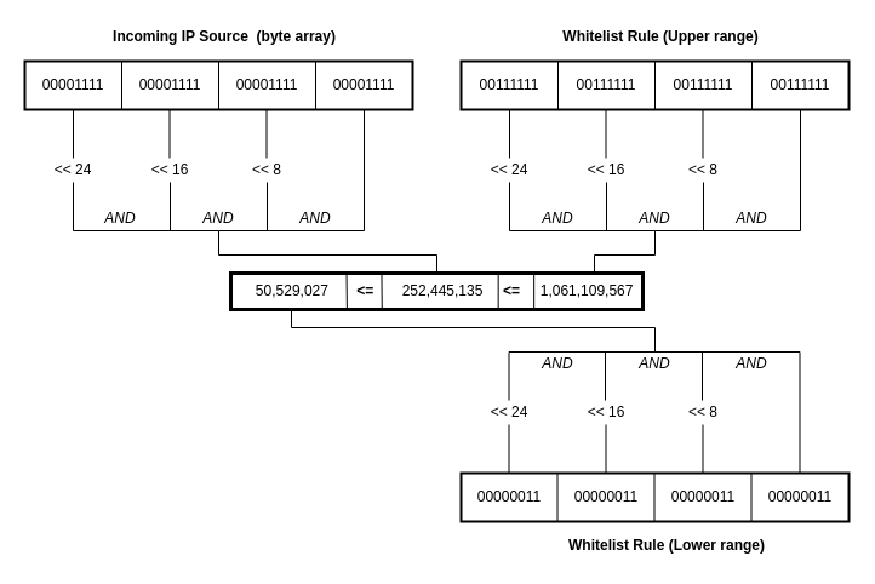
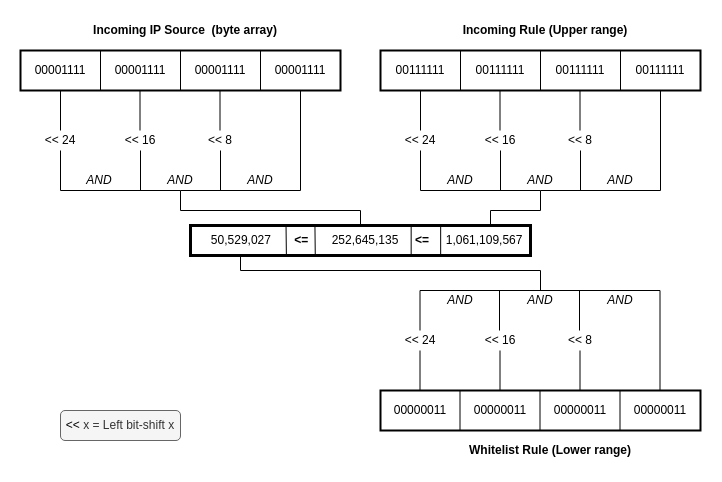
  <mxCell id="0" />
  <mxCell id="1" parent="0" />
  <mxCell id="2" value="" style="rounded=0;whiteSpace=wrap;html=1;strokeWidth=2;" vertex="1" parent="1"><mxGeometry x="20" y="50" width="320" height="40" as="geometry" /></mxCell>
  <mxCell id="3" value="" style="endArrow=none;html=1;entryX=0.25;entryY=1;entryDx=0;entryDy=0;exitX=0.25;exitY=0;exitDx=0;exitDy=0;" edge="1" parent="1"><mxGeometry width="50" height="50" relative="1" as="geometry"><mxPoint x="100" y="50" as="sourcePoint" /><mxPoint x="100" y="90" as="targetPoint" /></mxGeometry></mxCell>
  <mxCell id="4" value="00001111" style="text;html=1;strokeColor=none;fillColor=none;align=center;verticalAlign=middle;whiteSpace=wrap;rounded=0;" vertex="1" parent="1"><mxGeometry x="30" y="60" width="60" height="20" as="geometry" /></mxCell>
  <mxCell id="5" value="" style="endArrow=none;html=1;entryX=0.25;entryY=1;entryDx=0;entryDy=0;exitX=0.25;exitY=0;exitDx=0;exitDy=0;" edge="1" parent="1"><mxGeometry width="50" height="50" relative="1" as="geometry"><mxPoint x="180" y="50" as="sourcePoint" /><mxPoint x="180" y="90" as="targetPoint" /></mxGeometry></mxCell>
  <mxCell id="6" value="" style="endArrow=none;html=1;entryX=0.25;entryY=1;entryDx=0;entryDy=0;exitX=0.25;exitY=0;exitDx=0;exitDy=0;" edge="1" parent="1"><mxGeometry width="50" height="50" relative="1" as="geometry"><mxPoint x="260" y="50" as="sourcePoint" /><mxPoint x="260" y="90" as="targetPoint" /></mxGeometry></mxCell>
  <mxCell id="7" value="00001111" style="text;html=1;strokeColor=none;fillColor=none;align=center;verticalAlign=middle;whiteSpace=wrap;rounded=0;" vertex="1" parent="1"><mxGeometry x="110" y="60" width="60" height="20" as="geometry" /></mxCell>
  <mxCell id="8" value="00001111" style="text;html=1;strokeColor=none;fillColor=none;align=center;verticalAlign=middle;whiteSpace=wrap;rounded=0;" vertex="1" parent="1"><mxGeometry x="190" y="60" width="60" height="20" as="geometry" /></mxCell>
  <mxCell id="9" value="00001111" style="text;html=1;strokeColor=none;fillColor=none;align=center;verticalAlign=middle;whiteSpace=wrap;rounded=0;" vertex="1" parent="1"><mxGeometry x="270" y="60" width="60" height="20" as="geometry" /></mxCell>
  <mxCell id="10" value="" style="endArrow=none;html=1;" edge="1" parent="1"><mxGeometry width="50" height="50" relative="1" as="geometry"><mxPoint x="60" y="130" as="sourcePoint" /><mxPoint x="60" y="90" as="targetPoint" /></mxGeometry></mxCell>
  <mxCell id="11" value="&amp;lt;&amp;lt; 24" style="text;html=1;strokeColor=none;fillColor=none;align=center;verticalAlign=middle;whiteSpace=wrap;rounded=0;" vertex="1" parent="1"><mxGeometry x="20" y="130" width="80" height="20" as="geometry" /></mxCell>
  <mxCell id="12" value="&amp;lt;&amp;lt;&amp;nbsp;16" style="text;html=1;strokeColor=none;fillColor=none;align=center;verticalAlign=middle;whiteSpace=wrap;rounded=0;" vertex="1" parent="1"><mxGeometry x="100" y="130" width="80" height="20" as="geometry" /></mxCell>
  <mxCell id="13" value="&amp;lt;&amp;lt;&amp;nbsp;8" style="text;html=1;strokeColor=none;fillColor=none;align=center;verticalAlign=middle;whiteSpace=wrap;rounded=0;" vertex="1" parent="1"><mxGeometry x="180" y="130" width="80" height="20" as="geometry" /></mxCell>
  <mxCell id="14" value="" style="endArrow=none;html=1;" edge="1" parent="1"><mxGeometry width="50" height="50" relative="1" as="geometry"><mxPoint x="139.5" y="130" as="sourcePoint" /><mxPoint x="139.5" y="90" as="targetPoint" /></mxGeometry></mxCell>
  <mxCell id="15" value="" style="endArrow=none;html=1;" edge="1" parent="1"><mxGeometry width="50" height="50" relative="1" as="geometry"><mxPoint x="219.5" y="130" as="sourcePoint" /><mxPoint x="219.5" y="90" as="targetPoint" /></mxGeometry></mxCell>
  <mxCell id="16" value="" style="endArrow=none;html=1;" edge="1" parent="1"><mxGeometry width="50" height="50" relative="1" as="geometry"><mxPoint x="300" y="190" as="sourcePoint" /><mxPoint x="300" y="90" as="targetPoint" /></mxGeometry></mxCell>
  <mxCell id="17" value="" style="endArrow=none;html=1;" edge="1" parent="1"><mxGeometry width="50" height="50" relative="1" as="geometry"><mxPoint x="60" y="190" as="sourcePoint" /><mxPoint x="60" y="150" as="targetPoint" /></mxGeometry></mxCell>
  <mxCell id="18" value="" style="endArrow=none;html=1;" edge="1" parent="1"><mxGeometry width="50" height="50" relative="1" as="geometry"><mxPoint x="140" y="190" as="sourcePoint" /><mxPoint x="140" y="150" as="targetPoint" /></mxGeometry></mxCell>
  <mxCell id="19" value="" style="endArrow=none;html=1;" edge="1" parent="1"><mxGeometry width="50" height="50" relative="1" as="geometry"><mxPoint x="220" y="190" as="sourcePoint" /><mxPoint x="220" y="150" as="targetPoint" /></mxGeometry></mxCell>
+ <mxCell id="20" value="&lt;span style=&quot;color: rgb(0 , 0 , 0)&quot;&gt;&amp;lt;&amp;lt;&lt;/span&gt;&amp;nbsp;x = Left bit-shift x" style="rounded=1;whiteSpace=wrap;html=1;fillColor=#f5f5f5;strokeColor=#666666;fontColor=#333333;" vertex="1" parent="1"><mxGeometry x="60" y="410" width="120" height="30" as="geometry" /></mxCell>
  <mxCell id="21" value="&lt;b&gt;Incoming IP Source&amp;nbsp; (byte array)&lt;/b&gt;" style="text;html=1;strokeColor=none;fillColor=none;align=center;verticalAlign=middle;whiteSpace=wrap;rounded=0;" vertex="1" parent="1"><mxGeometry x="90" y="20" width="190" height="20" as="geometry" /></mxCell>
  <mxCell id="22" value="" style="endArrow=none;html=1;" edge="1" parent="1"><mxGeometry width="50" height="50" relative="1" as="geometry"><mxPoint x="180" y="190" as="sourcePoint" /><mxPoint x="60" y="190" as="targetPoint" /></mxGeometry></mxCell>
  <mxCell id="23" value="" style="endArrow=none;html=1;" edge="1" parent="1"><mxGeometry width="50" height="50" relative="1" as="geometry"><mxPoint x="300" y="190" as="sourcePoint" /><mxPoint x="180" y="190" as="targetPoint" /></mxGeometry></mxCell>
  <mxCell id="24" value="" style="endArrow=none;html=1;" edge="1" parent="1"><mxGeometry width="50" height="50" relative="1" as="geometry"><mxPoint x="180" y="210" as="sourcePoint" /><mxPoint x="180" y="190" as="targetPoint" /></mxGeometry></mxCell>
  <mxCell id="25" value="" style="rounded=0;whiteSpace=wrap;html=1;strokeWidth=2;" vertex="1" parent="1"><mxGeometry x="380" y="50" width="320" height="40" as="geometry" /></mxCell>
  <mxCell id="26" value="" style="endArrow=none;html=1;entryX=0.25;entryY=1;entryDx=0;entryDy=0;exitX=0.25;exitY=0;exitDx=0;exitDy=0;" edge="1" parent="1"><mxGeometry width="50" height="50" relative="1" as="geometry"><mxPoint x="460" y="50" as="sourcePoint" /><mxPoint x="460" y="90" as="targetPoint" /></mxGeometry></mxCell>
  <mxCell id="27" value="00111111" style="text;html=1;strokeColor=none;fillColor=none;align=center;verticalAlign=middle;whiteSpace=wrap;rounded=0;" vertex="1" parent="1"><mxGeometry x="390" y="60" width="60" height="20" as="geometry" /></mxCell>
  <mxCell id="28" value="" style="endArrow=none;html=1;entryX=0.25;entryY=1;entryDx=0;entryDy=0;exitX=0.25;exitY=0;exitDx=0;exitDy=0;" edge="1" parent="1"><mxGeometry width="50" height="50" relative="1" as="geometry"><mxPoint x="540" y="50" as="sourcePoint" /><mxPoint x="540" y="90" as="targetPoint" /></mxGeometry></mxCell>
  <mxCell id="29" value="" style="endArrow=none;html=1;entryX=0.25;entryY=1;entryDx=0;entryDy=0;exitX=0.25;exitY=0;exitDx=0;exitDy=0;" edge="1" parent="1"><mxGeometry width="50" height="50" relative="1" as="geometry"><mxPoint x="620" y="50" as="sourcePoint" /><mxPoint x="620" y="90" as="targetPoint" /></mxGeometry></mxCell>
  <mxCell id="30" value="00111111" style="text;html=1;strokeColor=none;fillColor=none;align=center;verticalAlign=middle;whiteSpace=wrap;rounded=0;" vertex="1" parent="1"><mxGeometry x="470" y="60" width="60" height="20" as="geometry" /></mxCell>
  <mxCell id="31" value="00111111" style="text;html=1;strokeColor=none;fillColor=none;align=center;verticalAlign=middle;whiteSpace=wrap;rounded=0;" vertex="1" parent="1"><mxGeometry x="550" y="60" width="60" height="20" as="geometry" /></mxCell>
  <mxCell id="32" value="00111111" style="text;html=1;strokeColor=none;fillColor=none;align=center;verticalAlign=middle;whiteSpace=wrap;rounded=0;" vertex="1" parent="1"><mxGeometry x="630" y="60" width="60" height="20" as="geometry" /></mxCell>
  <mxCell id="33" value="" style="endArrow=none;html=1;" edge="1" parent="1"><mxGeometry width="50" height="50" relative="1" as="geometry"><mxPoint x="420" y="130" as="sourcePoint" /><mxPoint x="420" y="90" as="targetPoint" /></mxGeometry></mxCell>
  <mxCell id="34" value="&amp;lt;&amp;lt;&amp;nbsp;24" style="text;html=1;strokeColor=none;fillColor=none;align=center;verticalAlign=middle;whiteSpace=wrap;rounded=0;" vertex="1" parent="1"><mxGeometry x="380" y="130" width="80" height="20" as="geometry" /></mxCell>
  <mxCell id="35" value="&amp;lt;&amp;lt;&amp;nbsp;16" style="text;html=1;strokeColor=none;fillColor=none;align=center;verticalAlign=middle;whiteSpace=wrap;rounded=0;" vertex="1" parent="1"><mxGeometry x="460" y="130" width="80" height="20" as="geometry" /></mxCell>
  <mxCell id="36" value="&amp;lt;&amp;lt;&amp;nbsp;8" style="text;html=1;strokeColor=none;fillColor=none;align=center;verticalAlign=middle;whiteSpace=wrap;rounded=0;" vertex="1" parent="1"><mxGeometry x="540" y="130" width="80" height="20" as="geometry" /></mxCell>
  <mxCell id="37" value="" style="endArrow=none;html=1;" edge="1" parent="1"><mxGeometry width="50" height="50" relative="1" as="geometry"><mxPoint x="499.5" y="130" as="sourcePoint" /><mxPoint x="499.5" y="90" as="targetPoint" /></mxGeometry></mxCell>
  <mxCell id="38" value="" style="endArrow=none;html=1;" edge="1" parent="1"><mxGeometry width="50" height="50" relative="1" as="geometry"><mxPoint x="579.5" y="130" as="sourcePoint" /><mxPoint x="579.5" y="90" as="targetPoint" /></mxGeometry></mxCell>
  <mxCell id="39" value="" style="endArrow=none;html=1;" edge="1" parent="1"><mxGeometry width="50" height="50" relative="1" as="geometry"><mxPoint x="660" y="190" as="sourcePoint" /><mxPoint x="660" y="90" as="targetPoint" /></mxGeometry></mxCell>
  <mxCell id="40" value="" style="endArrow=none;html=1;" edge="1" parent="1"><mxGeometry width="50" height="50" relative="1" as="geometry"><mxPoint x="420" y="190" as="sourcePoint" /><mxPoint x="420" y="150" as="targetPoint" /></mxGeometry></mxCell>
  <mxCell id="41" value="" style="endArrow=none;html=1;" edge="1" parent="1"><mxGeometry width="50" height="50" relative="1" as="geometry"><mxPoint x="500" y="190" as="sourcePoint" /><mxPoint x="500" y="150" as="targetPoint" /></mxGeometry></mxCell>
  <mxCell id="42" value="" style="endArrow=none;html=1;" edge="1" parent="1"><mxGeometry width="50" height="50" relative="1" as="geometry"><mxPoint x="580" y="190" as="sourcePoint" /><mxPoint x="580" y="150" as="targetPoint" /></mxGeometry></mxCell>
- <mxCell id="43" value="&lt;b&gt;Whitelist Rule (Upper range)&lt;/b&gt;" style="text;html=1;strokeColor=none;fillColor=none;align=center;verticalAlign=middle;whiteSpace=wrap;rounded=0;" vertex="1" parent="1"><mxGeometry x="450" y="20" width="190" height="20" as="geometry" /></mxCell>
+ <mxCell id="43" value="&lt;b&gt;Incoming Rule (Upper range)&lt;/b&gt;" style="text;html=1;strokeColor=none;fillColor=none;align=center;verticalAlign=middle;whiteSpace=wrap;rounded=0;" vertex="1" parent="1"><mxGeometry x="450" y="20" width="190" height="20" as="geometry" /></mxCell>
  <mxCell id="44" value="" style="endArrow=none;html=1;" edge="1" parent="1"><mxGeometry width="50" height="50" relative="1" as="geometry"><mxPoint x="540" y="190" as="sourcePoint" /><mxPoint x="420" y="190" as="targetPoint" /></mxGeometry></mxCell>
  <mxCell id="45" value="" style="endArrow=none;html=1;" edge="1" parent="1"><mxGeometry width="50" height="50" relative="1" as="geometry"><mxPoint x="660" y="190" as="sourcePoint" /><mxPoint x="540" y="190" as="targetPoint" /></mxGeometry></mxCell>
  <mxCell id="46" value="" style="endArrow=none;html=1;" edge="1" parent="1"><mxGeometry width="50" height="50" relative="1" as="geometry"><mxPoint x="540" y="210" as="sourcePoint" /><mxPoint x="540" y="190" as="targetPoint" /></mxGeometry></mxCell>
  <mxCell id="47" value="" style="rounded=0;whiteSpace=wrap;html=1;strokeWidth=2;" vertex="1" parent="1"><mxGeometry x="380" y="390" width="320" height="40" as="geometry" /></mxCell>
  <mxCell id="48" value="00000011" style="text;html=1;strokeColor=none;fillColor=none;align=center;verticalAlign=middle;whiteSpace=wrap;rounded=0;" vertex="1" parent="1"><mxGeometry x="390" y="400" width="60" height="20" as="geometry" /></mxCell>
  <mxCell id="49" value="00000011" style="text;html=1;strokeColor=none;fillColor=none;align=center;verticalAlign=middle;whiteSpace=wrap;rounded=0;" vertex="1" parent="1"><mxGeometry x="470" y="400" width="60" height="20" as="geometry" /></mxCell>
  <mxCell id="50" value="00000011" style="text;html=1;strokeColor=none;fillColor=none;align=center;verticalAlign=middle;whiteSpace=wrap;rounded=0;" vertex="1" parent="1"><mxGeometry x="550" y="400" width="60" height="20" as="geometry" /></mxCell>
  <mxCell id="51" value="00000011" style="text;html=1;strokeColor=none;fillColor=none;align=center;verticalAlign=middle;whiteSpace=wrap;rounded=0;" vertex="1" parent="1"><mxGeometry x="630" y="400" width="60" height="20" as="geometry" /></mxCell>
  <mxCell id="52" value="&lt;b&gt;Whitelist Rule (Lower range)&lt;/b&gt;" style="text;html=1;strokeColor=none;fillColor=none;align=center;verticalAlign=middle;whiteSpace=wrap;rounded=0;" vertex="1" parent="1"><mxGeometry x="455" y="440" width="190" height="20" as="geometry" /></mxCell>
  <mxCell id="53" value="" style="endArrow=none;html=1;" edge="1" parent="1"><mxGeometry width="50" height="50" relative="1" as="geometry"><mxPoint x="419.5" y="330" as="sourcePoint" /><mxPoint x="419.5" y="290" as="targetPoint" /></mxGeometry></mxCell>
  <mxCell id="54" value="&amp;lt;&amp;lt;&amp;nbsp;24" style="text;html=1;strokeColor=none;fillColor=none;align=center;verticalAlign=middle;whiteSpace=wrap;rounded=0;" vertex="1" parent="1"><mxGeometry x="379.5" y="330" width="80" height="20" as="geometry" /></mxCell>
  <mxCell id="55" value="&amp;lt;&amp;lt;&amp;nbsp;16" style="text;html=1;strokeColor=none;fillColor=none;align=center;verticalAlign=middle;whiteSpace=wrap;rounded=0;" vertex="1" parent="1"><mxGeometry x="459.5" y="330" width="80" height="20" as="geometry" /></mxCell>
  <mxCell id="56" value="&amp;lt;&amp;lt;&amp;nbsp;8" style="text;html=1;strokeColor=none;fillColor=none;align=center;verticalAlign=middle;whiteSpace=wrap;rounded=0;" vertex="1" parent="1"><mxGeometry x="539.5" y="330" width="80" height="20" as="geometry" /></mxCell>
  <mxCell id="57" value="" style="endArrow=none;html=1;" edge="1" parent="1"><mxGeometry width="50" height="50" relative="1" as="geometry"><mxPoint x="499" y="330" as="sourcePoint" /><mxPoint x="499" y="290" as="targetPoint" /></mxGeometry></mxCell>
  <mxCell id="58" value="" style="endArrow=none;html=1;" edge="1" parent="1"><mxGeometry width="50" height="50" relative="1" as="geometry"><mxPoint x="579" y="330" as="sourcePoint" /><mxPoint x="579" y="290" as="targetPoint" /></mxGeometry></mxCell>
  <mxCell id="59" value="" style="endArrow=none;html=1;" edge="1" parent="1"><mxGeometry width="50" height="50" relative="1" as="geometry"><mxPoint x="659.5" y="390" as="sourcePoint" /><mxPoint x="659.5" y="290" as="targetPoint" /></mxGeometry></mxCell>
  <mxCell id="60" value="" style="endArrow=none;html=1;" edge="1" parent="1"><mxGeometry width="50" height="50" relative="1" as="geometry"><mxPoint x="419.5" y="390" as="sourcePoint" /><mxPoint x="419.5" y="350" as="targetPoint" /></mxGeometry></mxCell>
  <mxCell id="61" value="" style="endArrow=none;html=1;" edge="1" parent="1"><mxGeometry width="50" height="50" relative="1" as="geometry"><mxPoint x="499.5" y="390" as="sourcePoint" /><mxPoint x="499.5" y="350" as="targetPoint" /></mxGeometry></mxCell>
  <mxCell id="62" value="" style="endArrow=none;html=1;" edge="1" parent="1"><mxGeometry width="50" height="50" relative="1" as="geometry"><mxPoint x="579.5" y="390" as="sourcePoint" /><mxPoint x="579.5" y="350" as="targetPoint" /></mxGeometry></mxCell>
  <mxCell id="63" value="" style="endArrow=none;html=1;" edge="1" parent="1"><mxGeometry width="50" height="50" relative="1" as="geometry"><mxPoint x="539.5" y="290" as="sourcePoint" /><mxPoint x="419.5" y="290" as="targetPoint" /></mxGeometry></mxCell>
  <mxCell id="64" value="" style="endArrow=none;html=1;" edge="1" parent="1"><mxGeometry width="50" height="50" relative="1" as="geometry"><mxPoint x="659.5" y="290" as="sourcePoint" /><mxPoint x="539.5" y="290" as="targetPoint" /></mxGeometry></mxCell>
  <mxCell id="65" value="" style="endArrow=none;html=1;" edge="1" parent="1"><mxGeometry width="50" height="50" relative="1" as="geometry"><mxPoint x="540" y="290" as="sourcePoint" /><mxPoint x="540" y="270" as="targetPoint" /></mxGeometry></mxCell>
  <mxCell id="66" value="" style="endArrow=none;html=1;entryX=0.25;entryY=1;entryDx=0;entryDy=0;exitX=0.25;exitY=0;exitDx=0;exitDy=0;" edge="1" parent="1"><mxGeometry width="50" height="50" relative="1" as="geometry"><mxPoint x="459.5" y="390" as="sourcePoint" /><mxPoint x="459.5" y="430" as="targetPoint" /></mxGeometry></mxCell>
  <mxCell id="67" value="" style="endArrow=none;html=1;entryX=0.25;entryY=1;entryDx=0;entryDy=0;exitX=0.25;exitY=0;exitDx=0;exitDy=0;" edge="1" parent="1"><mxGeometry width="50" height="50" relative="1" as="geometry"><mxPoint x="539.5" y="390" as="sourcePoint" /><mxPoint x="539.5" y="430" as="targetPoint" /></mxGeometry></mxCell>
  <mxCell id="68" value="" style="endArrow=none;html=1;entryX=0.25;entryY=1;entryDx=0;entryDy=0;exitX=0.25;exitY=0;exitDx=0;exitDy=0;" edge="1" parent="1"><mxGeometry width="50" height="50" relative="1" as="geometry"><mxPoint x="619.5" y="390" as="sourcePoint" /><mxPoint x="619.5" y="430" as="targetPoint" /></mxGeometry></mxCell>
  <mxCell id="69" value="" style="endArrow=none;html=1;" edge="1" parent="1"><mxGeometry width="50" height="50" relative="1" as="geometry"><mxPoint x="360" y="210" as="sourcePoint" /><mxPoint x="180" y="210" as="targetPoint" /></mxGeometry></mxCell>
  <mxCell id="70" value="" style="endArrow=none;html=1;" edge="1" parent="1"><mxGeometry width="50" height="50" relative="1" as="geometry"><mxPoint x="490" y="210" as="sourcePoint" /><mxPoint x="540" y="210" as="targetPoint" /></mxGeometry></mxCell>
  <mxCell id="71" value="" style="endArrow=none;html=1;" edge="1" parent="1"><mxGeometry width="50" height="50" relative="1" as="geometry"><mxPoint x="540" y="270" as="sourcePoint" /><mxPoint x="240" y="270" as="targetPoint" /></mxGeometry></mxCell>
- <mxCell id="72" value="&amp;nbsp; &amp;nbsp; 50,529,027&amp;nbsp; &amp;nbsp; &amp;nbsp; &amp;nbsp;&lt;b style=&quot;white-space: normal&quot;&gt;&amp;lt;=&amp;nbsp; &amp;nbsp; &amp;nbsp; &amp;nbsp;&lt;/b&gt;252,445,135&amp;nbsp;&amp;nbsp; &amp;nbsp;&amp;nbsp;&lt;b style=&quot;white-space: normal&quot;&gt;&amp;lt;=&lt;/b&gt;&amp;nbsp; &amp;nbsp; &amp;nbsp;1,061,109,567" style="rounded=0;whiteSpace=wrap;html=1;strokeWidth=3;" vertex="1" parent="1"><mxGeometry x="190" y="225" width="340" height="30" as="geometry" /></mxCell>
+ <mxCell id="72" value="&amp;nbsp; &amp;nbsp; 50,529,027&amp;nbsp; &amp;nbsp; &amp;nbsp; &amp;nbsp;&lt;b style=&quot;white-space: normal&quot;&gt;&amp;lt;=&amp;nbsp; &amp;nbsp; &amp;nbsp; &amp;nbsp;&lt;/b&gt;252,645,135&amp;nbsp;&amp;nbsp; &amp;nbsp;&amp;nbsp;&lt;b style=&quot;white-space: normal&quot;&gt;&amp;lt;=&lt;/b&gt;&amp;nbsp; &amp;nbsp; &amp;nbsp;1,061,109,567" style="rounded=0;whiteSpace=wrap;html=1;strokeWidth=3;" vertex="1" parent="1"><mxGeometry x="190" y="225" width="340" height="30" as="geometry" /></mxCell>
  <mxCell id="73" value="" style="endArrow=none;html=1;entryX=0.281;entryY=0.001;entryDx=0;entryDy=0;entryPerimeter=0;exitX=0.282;exitY=0.984;exitDx=0;exitDy=0;exitPerimeter=0;" edge="1" parent="1" source="72" target="72"><mxGeometry width="50" height="50" relative="1" as="geometry"><mxPoint x="286" y="250" as="sourcePoint" /><mxPoint x="290" y="227" as="targetPoint" /></mxGeometry></mxCell>
  <mxCell id="74" value="" style="endArrow=none;html=1;entryX=0.366;entryY=0.007;entryDx=0;entryDy=0;entryPerimeter=0;exitX=0.367;exitY=1.01;exitDx=0;exitDy=0;exitPerimeter=0;" edge="1" parent="1" source="72" target="72"><mxGeometry width="50" height="50" relative="1" as="geometry"><mxPoint x="320" y="255" as="sourcePoint" /><mxPoint x="320" y="230" as="targetPoint" /></mxGeometry></mxCell>
  <mxCell id="75" value="" style="endArrow=none;html=1;exitX=0.649;exitY=0.997;exitDx=0;exitDy=0;exitPerimeter=0;entryX=0.649;entryY=0.02;entryDx=0;entryDy=0;entryPerimeter=0;" edge="1" parent="1" source="72" target="72"><mxGeometry width="50" height="50" relative="1" as="geometry"><mxPoint x="410.28" y="250.3" as="sourcePoint" /><mxPoint x="410" y="230" as="targetPoint" /></mxGeometry></mxCell>
  <mxCell id="76" value="" style="endArrow=none;html=1;exitX=0.649;exitY=0.997;exitDx=0;exitDy=0;exitPerimeter=0;entryX=0.649;entryY=0.02;entryDx=0;entryDy=0;entryPerimeter=0;" edge="1" parent="1"><mxGeometry width="50" height="50" relative="1" as="geometry"><mxPoint x="440.16" y="254.91" as="sourcePoint" /><mxPoint x="440.16" y="225.6" as="targetPoint" /></mxGeometry></mxCell>
  <mxCell id="77" value="" style="endArrow=none;html=1;" edge="1" parent="1"><mxGeometry width="50" height="50" relative="1" as="geometry"><mxPoint x="240" y="270" as="sourcePoint" /><mxPoint x="240" y="255" as="targetPoint" /></mxGeometry></mxCell>
  <mxCell id="78" value="" style="endArrow=none;html=1;" edge="1" parent="1"><mxGeometry width="50" height="50" relative="1" as="geometry"><mxPoint x="360" y="225" as="sourcePoint" /><mxPoint x="360" y="210" as="targetPoint" /></mxGeometry></mxCell>
  <mxCell id="79" value="" style="endArrow=none;html=1;" edge="1" parent="1"><mxGeometry width="50" height="50" relative="1" as="geometry"><mxPoint x="490" y="225" as="sourcePoint" /><mxPoint x="490" y="210" as="targetPoint" /></mxGeometry></mxCell>
  <mxCell id="80" value="&lt;i&gt;AND&lt;/i&gt;" style="text;html=1;strokeColor=none;fillColor=none;align=center;verticalAlign=middle;whiteSpace=wrap;rounded=0;" vertex="1" parent="1"><mxGeometry x="420" y="170" width="80" height="20" as="geometry" /></mxCell>
  <mxCell id="81" value="&lt;i&gt;AND&lt;/i&gt;" style="text;html=1;strokeColor=none;fillColor=none;align=center;verticalAlign=middle;whiteSpace=wrap;rounded=0;" vertex="1" parent="1"><mxGeometry x="500" y="170" width="80" height="20" as="geometry" /></mxCell>
  <mxCell id="82" value="&lt;i&gt;AND&lt;/i&gt;" style="text;html=1;strokeColor=none;fillColor=none;align=center;verticalAlign=middle;whiteSpace=wrap;rounded=0;" vertex="1" parent="1"><mxGeometry x="580" y="170" width="80" height="20" as="geometry" /></mxCell>
  <mxCell id="83" value="&lt;i&gt;AND&lt;/i&gt;" style="text;html=1;strokeColor=none;fillColor=none;align=center;verticalAlign=middle;whiteSpace=wrap;rounded=0;" vertex="1" parent="1"><mxGeometry x="580" y="290" width="80" height="20" as="geometry" /></mxCell>
  <mxCell id="84" value="&lt;i&gt;AND&lt;/i&gt;" style="text;html=1;strokeColor=none;fillColor=none;align=center;verticalAlign=middle;whiteSpace=wrap;rounded=0;" vertex="1" parent="1"><mxGeometry x="500" y="290" width="80" height="20" as="geometry" /></mxCell>
  <mxCell id="85" value="&lt;i&gt;AND&lt;/i&gt;" style="text;html=1;strokeColor=none;fillColor=none;align=center;verticalAlign=middle;whiteSpace=wrap;rounded=0;" vertex="1" parent="1"><mxGeometry x="419.5" y="290" width="80" height="20" as="geometry" /></mxCell>
  <mxCell id="86" value="&lt;i&gt;AND&lt;/i&gt;" style="text;html=1;strokeColor=none;fillColor=none;align=center;verticalAlign=middle;whiteSpace=wrap;rounded=0;" vertex="1" parent="1"><mxGeometry x="220" y="170" width="80" height="20" as="geometry" /></mxCell>
  <mxCell id="87" value="&lt;i&gt;AND&lt;/i&gt;" style="text;html=1;strokeColor=none;fillColor=none;align=center;verticalAlign=middle;whiteSpace=wrap;rounded=0;" vertex="1" parent="1"><mxGeometry x="140" y="170" width="80" height="20" as="geometry" /></mxCell>
  <mxCell id="88" value="&lt;i&gt;AND&lt;/i&gt;" style="text;html=1;strokeColor=none;fillColor=none;align=center;verticalAlign=middle;whiteSpace=wrap;rounded=0;" vertex="1" parent="1"><mxGeometry x="58.8" y="170" width="80" height="20" as="geometry" /></mxCell>
